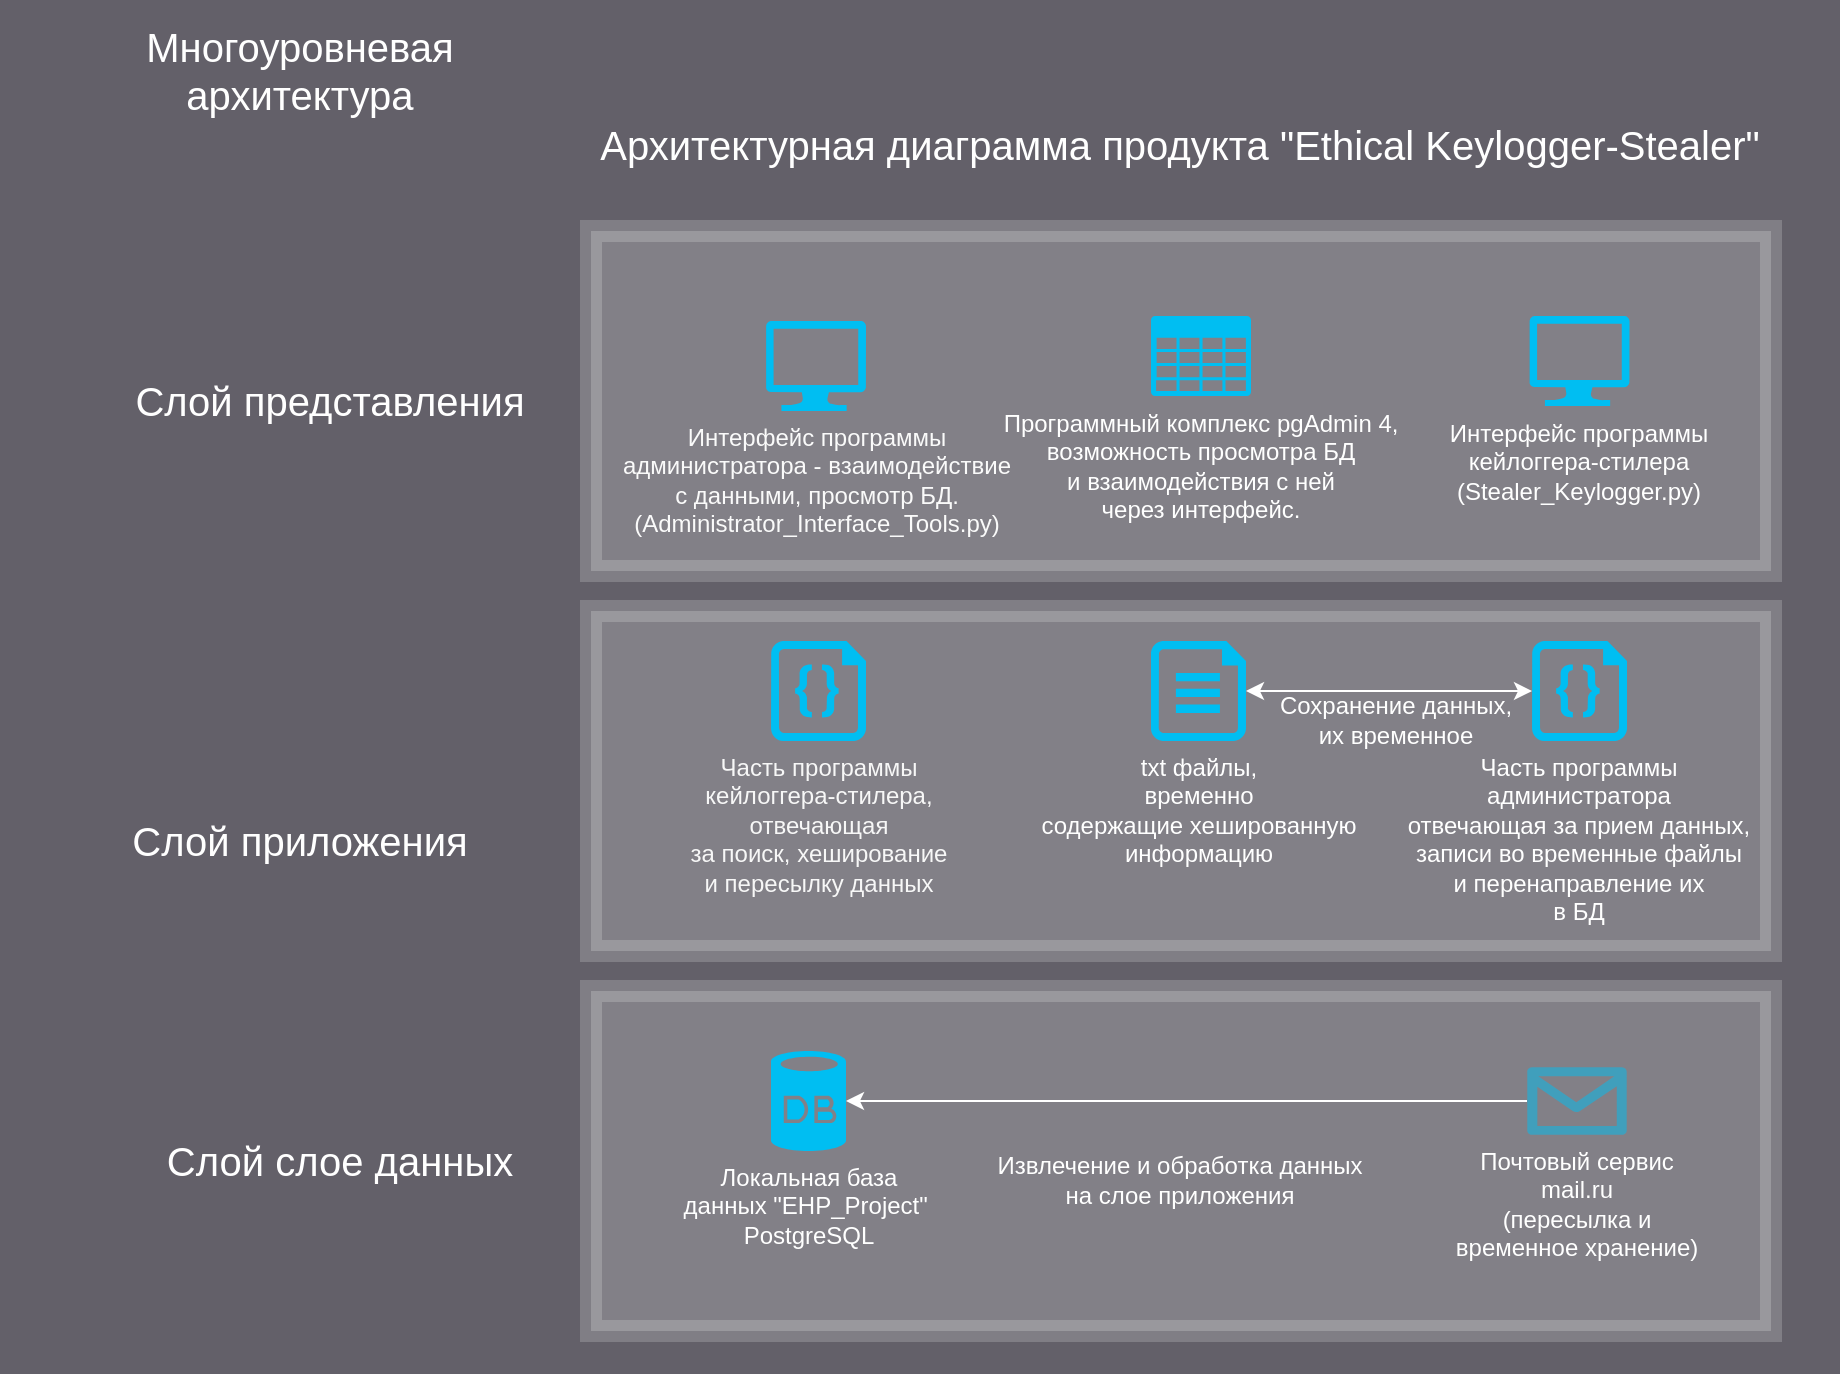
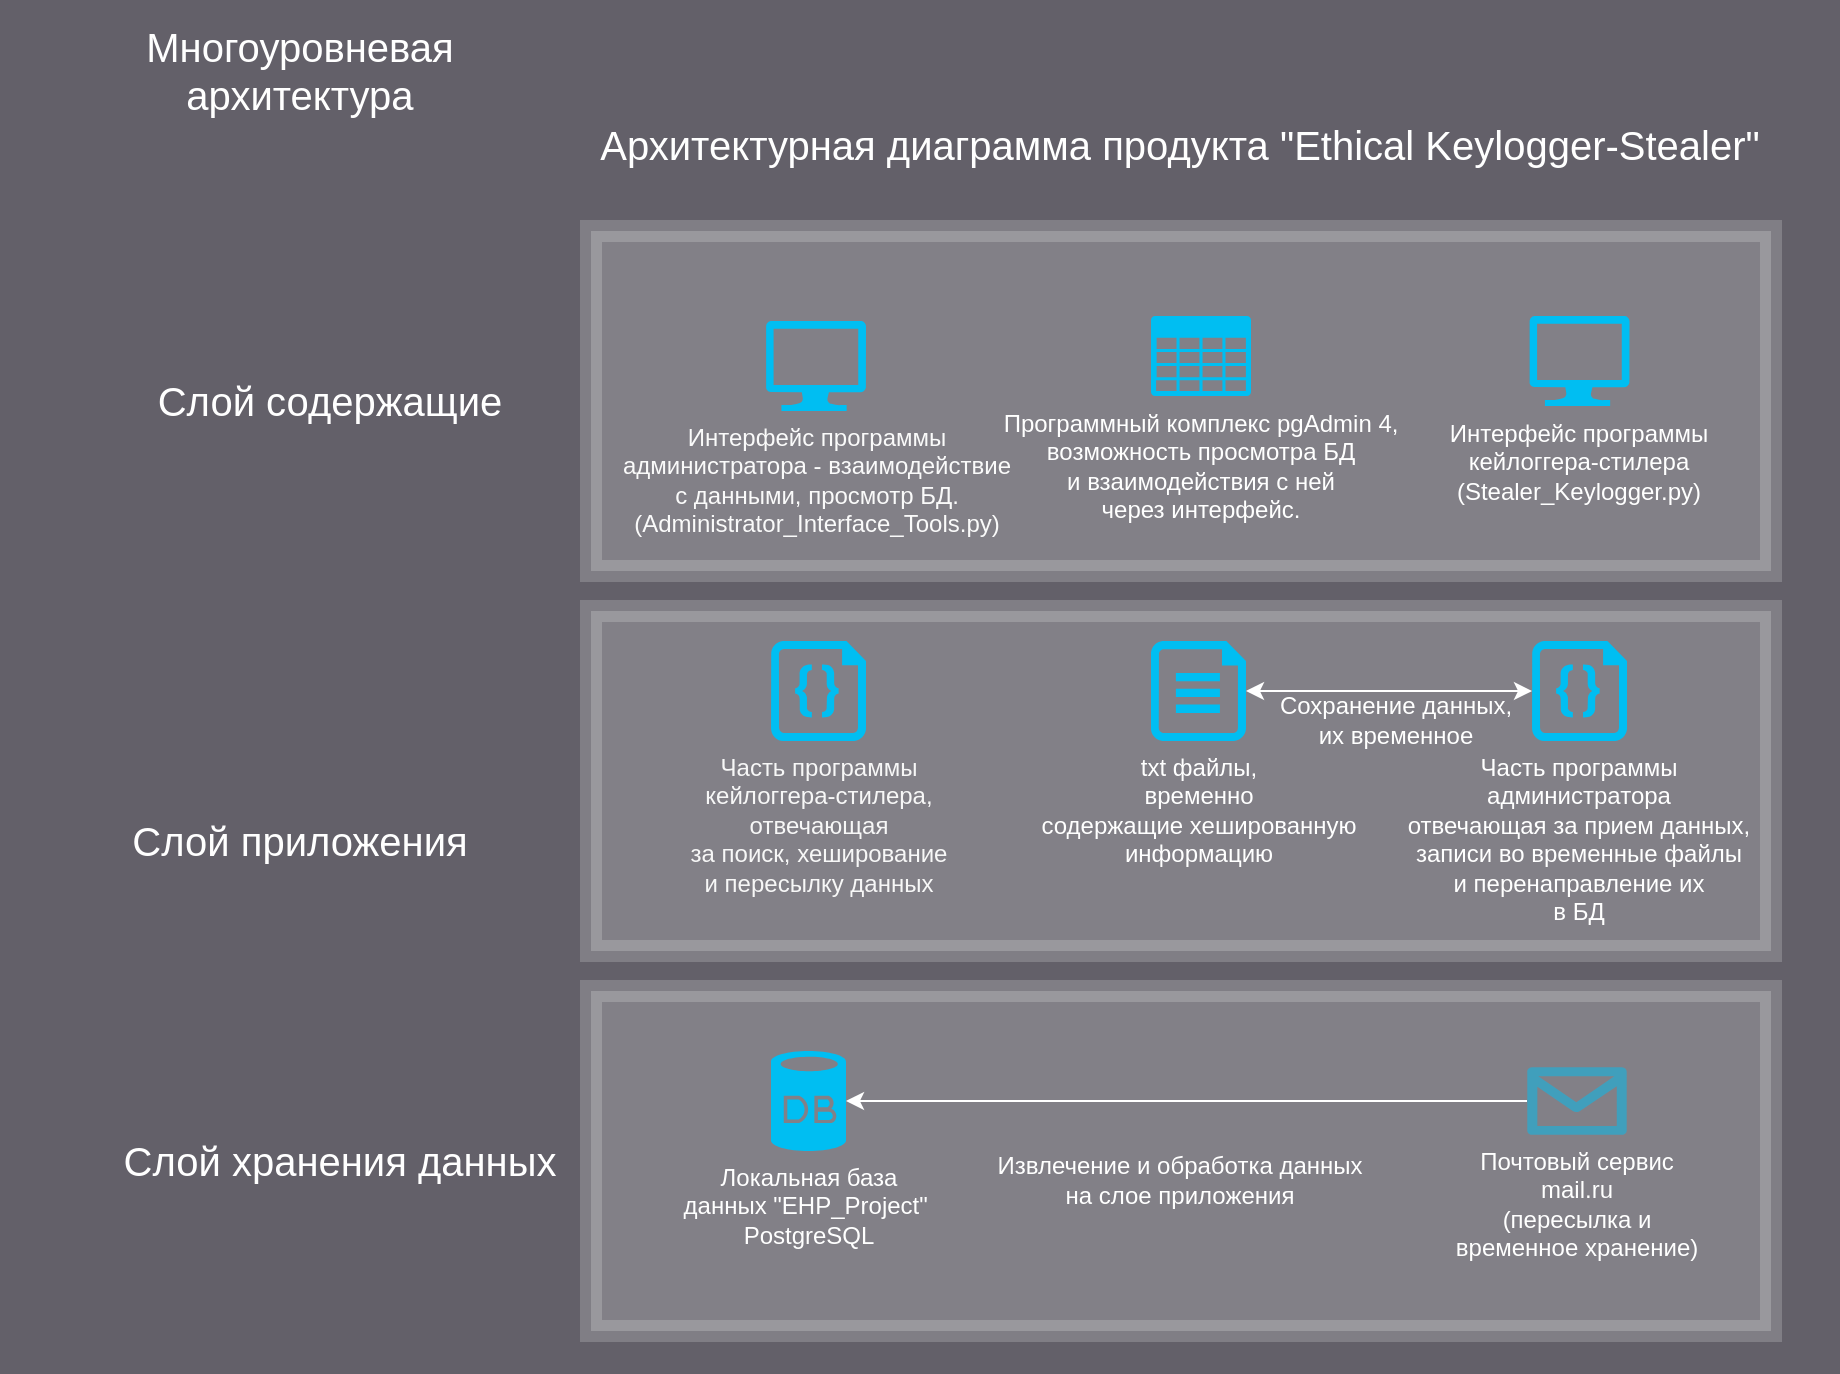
  <mxCell id="0" />
  <mxCell id="1" parent="0" />
  <mxCell id="2" value="" style="rounded=0;whiteSpace=wrap;html=1;opacity=20;strokeWidth=11;strokeColor=#F2F2F2;" parent="1" vertex="1"><mxGeometry x="295" y="115" width="590" height="170" as="geometry" /></mxCell>
  <mxCell id="3" value="" style="rounded=0;whiteSpace=wrap;html=1;opacity=20;strokeWidth=11;strokeColor=#F2F2F2;" parent="1" vertex="1"><mxGeometry x="295" y="305" width="590" height="170" as="geometry" /></mxCell>
  <mxCell id="4" value="" style="rounded=0;whiteSpace=wrap;html=1;opacity=20;strokeWidth=11;strokeColor=#F2F2F2;" parent="1" vertex="1"><mxGeometry x="295" y="495" width="590" height="170" as="geometry" /></mxCell>
- <mxCell id="5" value="Слой представления" style="text;html=1;strokeColor=none;fillColor=none;align=center;verticalAlign=middle;whiteSpace=wrap;rounded=0;fontColor=#FFFFFF;fontSize=20;" parent="1" vertex="1"><mxGeometry x="35" y="185" width="260" height="30" as="geometry" /></mxCell>
+ <mxCell id="5" value="Слой содержащие" style="text;html=1;strokeColor=none;fillColor=none;align=center;verticalAlign=middle;whiteSpace=wrap;rounded=0;fontColor=#FFFFFF;fontSize=20;" parent="1" vertex="1"><mxGeometry x="35" y="185" width="260" height="30" as="geometry" /></mxCell>
  <mxCell id="6" value="Слой приложения" style="text;html=1;strokeColor=none;fillColor=none;align=center;verticalAlign=middle;whiteSpace=wrap;rounded=0;fontColor=#FFFFFF;fontSize=20;" parent="1" vertex="1"><mxGeometry x="45" y="405" width="210" height="30" as="geometry" /></mxCell>
- <mxCell id="7" value="Слой слое данных" style="text;html=1;strokeColor=none;fillColor=none;align=center;verticalAlign=middle;whiteSpace=wrap;rounded=0;fontColor=#FFFFFF;fontSize=20;" parent="1" vertex="1"><mxGeometry x="35" y="565" width="270" height="30" as="geometry" /></mxCell>
+ <mxCell id="7" value="Слой хранения данных" style="text;html=1;strokeColor=none;fillColor=none;align=center;verticalAlign=middle;whiteSpace=wrap;rounded=0;fontColor=#FFFFFF;fontSize=20;" parent="1" vertex="1"><mxGeometry x="35" y="565" width="270" height="30" as="geometry" /></mxCell>
  <mxCell id="8" value="&lt;font color=&quot;#f7f7f7&quot;&gt;Часть программы &lt;br&gt;кейлоггера-стилера, &lt;br&gt;отвечающая &lt;br&gt;за поиск, хеширование&lt;br&gt;и пересылку данных&lt;/font&gt;" style="verticalLabelPosition=bottom;html=1;verticalAlign=top;align=center;strokeColor=none;fillColor=#00BEF2;shape=mxgraph.azure.code_file;pointerEvents=1;" parent="1" vertex="1"><mxGeometry x="385" y="320" width="47.5" height="50" as="geometry" /></mxCell>
  <mxCell id="9" value="&lt;font color=&quot;#ffffff&quot;&gt;Часть программы&lt;br&gt;администратора&lt;br&gt;отвечающая за прием данных,&lt;br&gt;записи во временные файлы&lt;br&gt;и перенаправление их&lt;br&gt;в БД&lt;/font&gt;" style="verticalLabelPosition=bottom;html=1;verticalAlign=top;align=center;strokeColor=none;fillColor=#00BEF2;shape=mxgraph.azure.code_file;pointerEvents=1;" parent="1" vertex="1"><mxGeometry x="765.5" y="320" width="47.5" height="50" as="geometry" /></mxCell>
  <mxCell id="10" value="&lt;font color=&quot;#ffffff&quot;&gt;txt файлы,&lt;br&gt;временно &lt;br&gt;содержащие хешированную&lt;br&gt;информацию&lt;/font&gt;" style="verticalLabelPosition=bottom;html=1;verticalAlign=top;align=center;strokeColor=none;fillColor=#00BEF2;shape=mxgraph.azure.file;pointerEvents=1;" parent="1" vertex="1"><mxGeometry x="575" y="320" width="47.5" height="50" as="geometry" /></mxCell>
  <mxCell id="11" value="" style="endArrow=classic;startArrow=classic;html=1;rounded=0;exitX=1;exitY=0.5;exitDx=0;exitDy=0;exitPerimeter=0;entryX=0;entryY=0.5;entryDx=0;entryDy=0;entryPerimeter=0;fontColor=#FFFFFF;strokeColor=#FFFFFF;" parent="1" source="10" target="9" edge="1"><mxGeometry width="50" height="50" relative="1" as="geometry"><mxPoint x="475" y="435" as="sourcePoint" /><mxPoint x="525" y="385" as="targetPoint" /></mxGeometry></mxCell>
  <mxCell id="12" value="&lt;font color=&quot;#ffffff&quot;&gt;Сохранение данных,&lt;br&gt;их временное&lt;/font&gt;" style="text;html=1;strokeColor=none;fillColor=none;align=center;verticalAlign=middle;whiteSpace=wrap;rounded=0;" parent="1" vertex="1"><mxGeometry x="633" y="350" width="130" height="20" as="geometry" /></mxCell>
  <mxCell id="13" value="Локальная база&lt;br&gt;данных &quot;EHP_Project&quot;&amp;nbsp;&lt;br&gt;PostgreSQL" style="verticalLabelPosition=bottom;html=1;verticalAlign=top;align=center;strokeColor=none;fillColor=#00BEF2;shape=mxgraph.azure.database;fontColor=#FFFFFF;" parent="1" vertex="1"><mxGeometry x="385" y="525" width="37.5" height="50" as="geometry" /></mxCell>
  <mxCell id="14" value="&lt;font color=&quot;#ffffff&quot;&gt;Почтовый сервис&lt;br&gt;mail.ru&lt;br&gt;(пересылка и &lt;br&gt;временное хранение)&lt;br&gt;&lt;/font&gt;" style="verticalLabelPosition=bottom;html=1;verticalAlign=top;align=center;strokeColor=none;fillColor=#00BEF2;shape=mxgraph.azure.message;pointerEvents=1;" parent="1" vertex="1"><mxGeometry x="763" y="533.12" width="50" height="33.75" as="geometry" /></mxCell>
  <mxCell id="15" value="Извлечение и обработка данных на слое приложения" style="text;html=1;strokeColor=none;fillColor=none;align=center;verticalAlign=middle;whiteSpace=wrap;rounded=0;fontColor=#FFFFFF;" parent="1" vertex="1"><mxGeometry x="497.01" y="575" width="186" height="30" as="geometry" /></mxCell>
  <mxCell id="16" value="&lt;font color=&quot;#ffffff&quot; style=&quot;font-size: 12px;&quot;&gt;Программный комплекс pgAdmin 4,&lt;br&gt;возможность просмотра БД&lt;br&gt;и взаимодействия с ней&lt;br&gt;через интерфейс.&lt;br&gt;&lt;/font&gt;" style="verticalLabelPosition=bottom;html=1;verticalAlign=top;align=center;strokeColor=none;fillColor=#00BEF2;shape=mxgraph.azure.storage;pointerEvents=1;" parent="1" vertex="1"><mxGeometry x="575" y="157.5" width="50" height="40" as="geometry" /></mxCell>
  <mxCell id="17" value="&lt;font color=&quot;#fafafa&quot;&gt;Интерфейс программы&lt;br style=&quot;border-color: var(--border-color);&quot;&gt;администратора - взаимодействие &lt;br&gt;с данными, просмотр БД.&lt;br style=&quot;border-color: var(--border-color);&quot;&gt;(Administrator_Interface_Tools.py)&lt;/font&gt;" style="verticalLabelPosition=bottom;html=1;verticalAlign=top;align=center;strokeColor=none;fillColor=#00BEF2;shape=mxgraph.azure.computer;pointerEvents=1;" parent="1" vertex="1"><mxGeometry x="382.5" y="160" width="50" height="45" as="geometry" /></mxCell>
  <mxCell id="18" value="&lt;font color=&quot;#ffffff&quot;&gt;Интерфейс программы&lt;br style=&quot;border-color: var(--border-color);&quot;&gt;кейлоггера-стилера&lt;br style=&quot;border-color: var(--border-color);&quot;&gt;(Stealer_Keylogger.py)&lt;/font&gt;" style="verticalLabelPosition=bottom;html=1;verticalAlign=top;align=center;strokeColor=none;fillColor=#00BEF2;shape=mxgraph.azure.computer;pointerEvents=1;" parent="1" vertex="1"><mxGeometry x="764.25" y="157.5" width="50" height="45" as="geometry" /></mxCell>
  <mxCell id="19" style="edgeStyle=orthogonalEdgeStyle;rounded=0;orthogonalLoop=1;jettySize=auto;html=1;exitX=0;exitY=0.5;exitDx=0;exitDy=0;exitPerimeter=0;entryX=1;entryY=0.5;entryDx=0;entryDy=0;entryPerimeter=0;strokeColor=#FFFFFF;" parent="1" source="14" target="13" edge="1"><mxGeometry relative="1" as="geometry" /></mxCell>
  <mxCell id="20" value="Архитектурная диаграмма продукта &quot;Ethical Keylogger-Stealer&quot;" style="text;html=1;strokeColor=none;fillColor=none;align=center;verticalAlign=middle;whiteSpace=wrap;rounded=0;fontColor=#FFFFFF;fontSize=20;" vertex="1" parent="1"><mxGeometry x="282.87" y="57" width="614.25" height="30" as="geometry" /></mxCell>
  <mxCell id="21" value="Многоуровневая архитектура" style="text;html=1;strokeColor=none;fillColor=none;align=center;verticalAlign=middle;whiteSpace=wrap;rounded=0;fontColor=#FFFFFF;fontSize=20;" vertex="1" parent="1"><mxGeometry x="20" y="20" width="260" height="30" as="geometry" /></mxCell>
